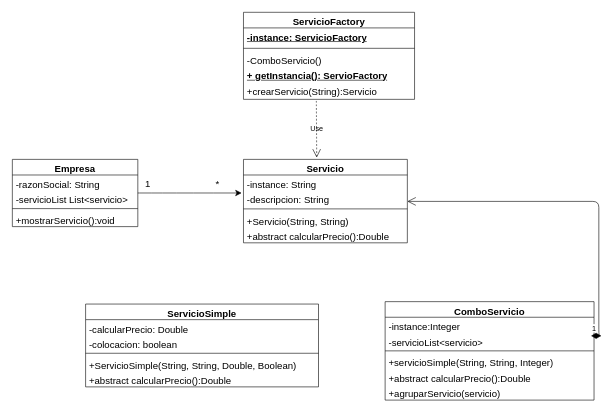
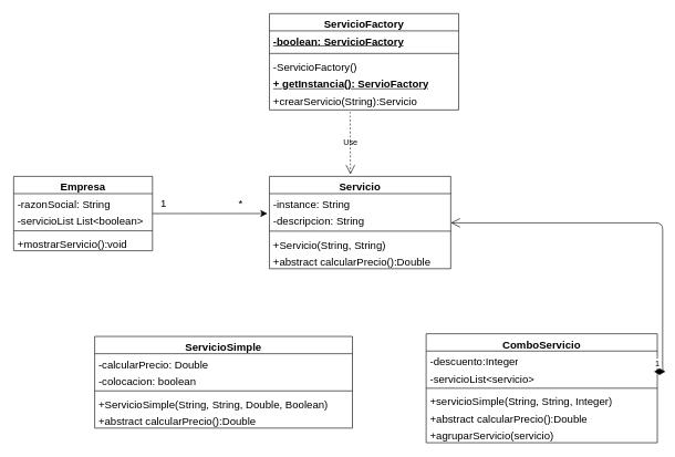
  <mxCell id="0" />
  <mxCell id="1" parent="0" />
  <mxCell id="2" value="ServicioFactory" style="swimlane;fontStyle=1;align=center;verticalAlign=top;childLayout=stackLayout;horizontal=1;startSize=26;horizontalStack=0;resizeParent=1;resizeParentMax=0;resizeLast=0;collapsible=1;marginBottom=0;whiteSpace=wrap;html=1;fontSize=16;labelBackgroundColor=none;" vertex="1" parent="1"><mxGeometry x="405" y="20" width="285" height="145" as="geometry" /></mxCell>
- <mxCell id="3" value="&lt;b&gt;&lt;u&gt;-instance: ServicioFactory&lt;/u&gt;&lt;/b&gt;" style="text;strokeColor=none;fillColor=none;align=left;verticalAlign=top;spacingLeft=4;spacingRight=4;overflow=hidden;rotatable=0;points=[[0,0.5],[1,0.5]];portConstraint=eastwest;whiteSpace=wrap;html=1;fontSize=16;labelBackgroundColor=none;" vertex="1" parent="2"><mxGeometry y="26" width="285" height="30" as="geometry" /></mxCell>
+ <mxCell id="3" value="&lt;b&gt;&lt;u&gt;-boolean: ServicioFactory&lt;/u&gt;&lt;/b&gt;" style="text;strokeColor=none;fillColor=none;align=left;verticalAlign=top;spacingLeft=4;spacingRight=4;overflow=hidden;rotatable=0;points=[[0,0.5],[1,0.5]];portConstraint=eastwest;whiteSpace=wrap;html=1;fontSize=16;labelBackgroundColor=none;" vertex="1" parent="2"><mxGeometry y="26" width="285" height="30" as="geometry" /></mxCell>
  <mxCell id="4" value="" style="line;strokeWidth=1;fillColor=none;align=left;verticalAlign=middle;spacingTop=-1;spacingLeft=3;spacingRight=3;rotatable=0;labelPosition=right;points=[];portConstraint=eastwest;fontSize=16;labelBackgroundColor=none;" vertex="1" parent="2"><mxGeometry y="56" width="285" height="8" as="geometry" /></mxCell>
- <mxCell id="5" value="-ComboServicio()" style="text;strokeColor=none;fillColor=none;align=left;verticalAlign=top;spacingLeft=4;spacingRight=4;overflow=hidden;rotatable=0;points=[[0,0.5],[1,0.5]];portConstraint=eastwest;whiteSpace=wrap;html=1;fontSize=16;labelBackgroundColor=none;" vertex="1" parent="2"><mxGeometry y="64" width="285" height="26" as="geometry" /></mxCell>
+ <mxCell id="5" value="-ServicioFactory()" style="text;strokeColor=none;fillColor=none;align=left;verticalAlign=top;spacingLeft=4;spacingRight=4;overflow=hidden;rotatable=0;points=[[0,0.5],[1,0.5]];portConstraint=eastwest;whiteSpace=wrap;html=1;fontSize=16;labelBackgroundColor=none;" vertex="1" parent="2"><mxGeometry y="64" width="285" height="26" as="geometry" /></mxCell>
  <mxCell id="6" value="&lt;u&gt;&lt;b&gt;+ getInstancia(): ServioFactory&lt;/b&gt;&lt;/u&gt;" style="text;strokeColor=none;fillColor=none;align=left;verticalAlign=top;spacingLeft=4;spacingRight=4;overflow=hidden;rotatable=0;points=[[0,0.5],[1,0.5]];portConstraint=eastwest;whiteSpace=wrap;html=1;fontSize=16;labelBackgroundColor=none;" vertex="1" parent="2"><mxGeometry y="90" width="285" height="26" as="geometry" /></mxCell>
  <mxCell id="7" value="+crearServicio(String):Servicio" style="text;strokeColor=none;fillColor=none;align=left;verticalAlign=top;spacingLeft=4;spacingRight=4;overflow=hidden;rotatable=0;points=[[0,0.5],[1,0.5]];portConstraint=eastwest;whiteSpace=wrap;html=1;fontSize=16;labelBackgroundColor=none;" vertex="1" parent="2"><mxGeometry y="116" width="285" height="29" as="geometry" /></mxCell>
  <mxCell id="8" value="Servicio" style="swimlane;fontStyle=1;align=center;verticalAlign=top;childLayout=stackLayout;horizontal=1;startSize=26;horizontalStack=0;resizeParent=1;resizeParentMax=0;resizeLast=0;collapsible=1;marginBottom=0;whiteSpace=wrap;html=1;fontSize=16;labelBackgroundColor=none;" vertex="1" parent="1"><mxGeometry x="405" y="265" width="273" height="139" as="geometry" /></mxCell>
  <mxCell id="9" value="-instance: String" style="text;strokeColor=none;fillColor=none;align=left;verticalAlign=top;spacingLeft=4;spacingRight=4;overflow=hidden;rotatable=0;points=[[0,0.5],[1,0.5]];portConstraint=eastwest;whiteSpace=wrap;html=1;fontSize=16;labelBackgroundColor=none;" vertex="1" parent="8"><mxGeometry y="26" width="273" height="26" as="geometry" /></mxCell>
  <mxCell id="10" value="-descripcion: String" style="text;strokeColor=none;fillColor=none;align=left;verticalAlign=top;spacingLeft=4;spacingRight=4;overflow=hidden;rotatable=0;points=[[0,0.5],[1,0.5]];portConstraint=eastwest;whiteSpace=wrap;html=1;fontSize=16;labelBackgroundColor=none;" vertex="1" parent="8"><mxGeometry y="52" width="273" height="26" as="geometry" /></mxCell>
  <mxCell id="11" value="" style="line;strokeWidth=1;fillColor=none;align=left;verticalAlign=middle;spacingTop=-1;spacingLeft=3;spacingRight=3;rotatable=0;labelPosition=right;points=[];portConstraint=eastwest;fontSize=16;labelBackgroundColor=none;" vertex="1" parent="8"><mxGeometry y="78" width="273" height="9" as="geometry" /></mxCell>
  <mxCell id="12" value="+Servicio(String, String)" style="text;strokeColor=none;fillColor=none;align=left;verticalAlign=top;spacingLeft=4;spacingRight=4;overflow=hidden;rotatable=0;points=[[0,0.5],[1,0.5]];portConstraint=eastwest;whiteSpace=wrap;html=1;fontSize=16;labelBackgroundColor=none;" vertex="1" parent="8"><mxGeometry y="87" width="273" height="26" as="geometry" /></mxCell>
  <mxCell id="13" value="+abstract calcularPrecio():Double" style="text;strokeColor=none;fillColor=none;align=left;verticalAlign=top;spacingLeft=4;spacingRight=4;overflow=hidden;rotatable=0;points=[[0,0.5],[1,0.5]];portConstraint=eastwest;whiteSpace=wrap;html=1;fontSize=16;labelBackgroundColor=none;" vertex="1" parent="8"><mxGeometry y="113" width="273" height="26" as="geometry" /></mxCell>
  <mxCell id="14" value="Use" style="endArrow=open;endSize=12;dashed=1;html=1;rounded=0;fontSize=12;curved=1;exitX=0.426;exitY=1.092;exitDx=0;exitDy=0;exitPerimeter=0;labelBackgroundColor=none;fontColor=default;" edge="1" parent="1" source="7"><mxGeometry width="160" relative="1" as="geometry"><mxPoint x="473" y="225" as="sourcePoint" /><mxPoint x="527" y="262" as="targetPoint" /></mxGeometry></mxCell>
  <mxCell id="15" style="edgeStyle=none;curved=1;rounded=0;orthogonalLoop=1;jettySize=auto;html=1;fontSize=12;startSize=8;endSize=8;labelBackgroundColor=none;fontColor=default;" edge="1" parent="1" source="16"><mxGeometry relative="1" as="geometry"><mxPoint x="402" y="321" as="targetPoint" /></mxGeometry></mxCell>
  <mxCell id="16" value="Empresa" style="swimlane;fontStyle=1;align=center;verticalAlign=top;childLayout=stackLayout;horizontal=1;startSize=26;horizontalStack=0;resizeParent=1;resizeParentMax=0;resizeLast=0;collapsible=1;marginBottom=0;whiteSpace=wrap;html=1;fontSize=16;labelBackgroundColor=none;" vertex="1" parent="1"><mxGeometry x="20" y="265" width="209" height="112" as="geometry" /></mxCell>
  <mxCell id="17" value="-razonSocial: String" style="text;strokeColor=none;fillColor=none;align=left;verticalAlign=top;spacingLeft=4;spacingRight=4;overflow=hidden;rotatable=0;points=[[0,0.5],[1,0.5]];portConstraint=eastwest;whiteSpace=wrap;html=1;fontSize=16;labelBackgroundColor=none;" vertex="1" parent="16"><mxGeometry y="26" width="209" height="26" as="geometry" /></mxCell>
- <mxCell id="18" value="-servicioList List&amp;lt;servicio&amp;gt;" style="text;strokeColor=none;fillColor=none;align=left;verticalAlign=top;spacingLeft=4;spacingRight=4;overflow=hidden;rotatable=0;points=[[0,0.5],[1,0.5]];portConstraint=eastwest;whiteSpace=wrap;html=1;fontSize=16;labelBackgroundColor=none;" vertex="1" parent="16"><mxGeometry y="52" width="209" height="26" as="geometry" /></mxCell>
+ <mxCell id="18" value="-servicioList List&amp;lt;boolean&amp;gt;" style="text;strokeColor=none;fillColor=none;align=left;verticalAlign=top;spacingLeft=4;spacingRight=4;overflow=hidden;rotatable=0;points=[[0,0.5],[1,0.5]];portConstraint=eastwest;whiteSpace=wrap;html=1;fontSize=16;labelBackgroundColor=none;" vertex="1" parent="16"><mxGeometry y="52" width="209" height="26" as="geometry" /></mxCell>
  <mxCell id="19" value="" style="line;strokeWidth=1;fillColor=none;align=left;verticalAlign=middle;spacingTop=-1;spacingLeft=3;spacingRight=3;rotatable=0;labelPosition=right;points=[];portConstraint=eastwest;fontSize=16;labelBackgroundColor=none;" vertex="1" parent="16"><mxGeometry y="78" width="209" height="8" as="geometry" /></mxCell>
  <mxCell id="20" value="+mostrarServicio():void" style="text;strokeColor=none;fillColor=none;align=left;verticalAlign=top;spacingLeft=4;spacingRight=4;overflow=hidden;rotatable=0;points=[[0,0.5],[1,0.5]];portConstraint=eastwest;whiteSpace=wrap;html=1;fontSize=16;labelBackgroundColor=none;" vertex="1" parent="16"><mxGeometry y="86" width="209" height="26" as="geometry" /></mxCell>
  <mxCell id="21" value="1" style="text;strokeColor=none;fillColor=none;html=1;align=center;verticalAlign=middle;whiteSpace=wrap;rounded=0;fontSize=16;labelBackgroundColor=none;" vertex="1" parent="1"><mxGeometry x="216" y="290" width="60" height="30" as="geometry" /></mxCell>
  <mxCell id="22" value="*" style="text;strokeColor=none;fillColor=none;html=1;align=center;verticalAlign=middle;whiteSpace=wrap;rounded=0;fontSize=16;labelBackgroundColor=none;" vertex="1" parent="1"><mxGeometry x="332" y="290" width="60" height="30" as="geometry" /></mxCell>
  <mxCell id="23" value="ServicioSimple" style="swimlane;fontStyle=1;align=center;verticalAlign=top;childLayout=stackLayout;horizontal=1;startSize=26;horizontalStack=0;resizeParent=1;resizeParentMax=0;resizeLast=0;collapsible=1;marginBottom=0;whiteSpace=wrap;html=1;fontSize=16;labelBackgroundColor=none;" vertex="1" parent="1"><mxGeometry x="142" y="506" width="388" height="138" as="geometry" /></mxCell>
  <mxCell id="24" value="-calcularPrecio: Double" style="text;strokeColor=none;fillColor=none;align=left;verticalAlign=top;spacingLeft=4;spacingRight=4;overflow=hidden;rotatable=0;points=[[0,0.5],[1,0.5]];portConstraint=eastwest;whiteSpace=wrap;html=1;fontSize=16;labelBackgroundColor=none;" vertex="1" parent="23"><mxGeometry y="26" width="388" height="26" as="geometry" /></mxCell>
  <mxCell id="25" value="-colocacion: boolean" style="text;strokeColor=none;fillColor=none;align=left;verticalAlign=top;spacingLeft=4;spacingRight=4;overflow=hidden;rotatable=0;points=[[0,0.5],[1,0.5]];portConstraint=eastwest;whiteSpace=wrap;html=1;fontSize=16;labelBackgroundColor=none;" vertex="1" parent="23"><mxGeometry y="52" width="388" height="26" as="geometry" /></mxCell>
  <mxCell id="26" value="" style="line;strokeWidth=1;fillColor=none;align=left;verticalAlign=middle;spacingTop=-1;spacingLeft=3;spacingRight=3;rotatable=0;labelPosition=right;points=[];portConstraint=eastwest;fontSize=16;labelBackgroundColor=none;" vertex="1" parent="23"><mxGeometry y="78" width="388" height="8" as="geometry" /></mxCell>
  <mxCell id="27" value="+ServicioSimple(String, String, Double, Boolean)" style="text;strokeColor=none;fillColor=none;align=left;verticalAlign=top;spacingLeft=4;spacingRight=4;overflow=hidden;rotatable=0;points=[[0,0.5],[1,0.5]];portConstraint=eastwest;whiteSpace=wrap;html=1;fontSize=16;labelBackgroundColor=none;" vertex="1" parent="23"><mxGeometry y="86" width="388" height="26" as="geometry" /></mxCell>
  <mxCell id="28" value="+abstract calcularPrecio():Double" style="text;strokeColor=none;fillColor=none;align=left;verticalAlign=top;spacingLeft=4;spacingRight=4;overflow=hidden;rotatable=0;points=[[0,0.5],[1,0.5]];portConstraint=eastwest;whiteSpace=wrap;html=1;fontSize=16;labelBackgroundColor=none;" vertex="1" parent="23"><mxGeometry y="112" width="388" height="26" as="geometry" /></mxCell>
  <mxCell id="29" value="ComboServicio" style="swimlane;fontStyle=1;align=center;verticalAlign=top;childLayout=stackLayout;horizontal=1;startSize=26;horizontalStack=0;resizeParent=1;resizeParentMax=0;resizeLast=0;collapsible=1;marginBottom=0;whiteSpace=wrap;html=1;fontSize=16;labelBackgroundColor=none;" vertex="1" parent="1"><mxGeometry x="641" y="502" width="348" height="164" as="geometry" /></mxCell>
- <mxCell id="30" value="-instance:Integer" style="text;strokeColor=none;fillColor=none;align=left;verticalAlign=top;spacingLeft=4;spacingRight=4;overflow=hidden;rotatable=0;points=[[0,0.5],[1,0.5]];portConstraint=eastwest;whiteSpace=wrap;html=1;fontSize=16;labelBackgroundColor=none;" vertex="1" parent="29"><mxGeometry y="26" width="348" height="26" as="geometry" /></mxCell>
+ <mxCell id="30" value="-descuento:Integer" style="text;strokeColor=none;fillColor=none;align=left;verticalAlign=top;spacingLeft=4;spacingRight=4;overflow=hidden;rotatable=0;points=[[0,0.5],[1,0.5]];portConstraint=eastwest;whiteSpace=wrap;html=1;fontSize=16;labelBackgroundColor=none;" vertex="1" parent="29"><mxGeometry y="26" width="348" height="26" as="geometry" /></mxCell>
  <mxCell id="31" value="1" style="endArrow=open;html=1;endSize=12;startArrow=diamondThin;startSize=14;startFill=1;edgeStyle=orthogonalEdgeStyle;align=left;verticalAlign=bottom;rounded=1;fontSize=12;" edge="1" parent="29" target="8"><mxGeometry x="-1" y="3" relative="1" as="geometry"><mxPoint x="343" y="57" as="sourcePoint" /><mxPoint x="356" y="-244" as="targetPoint" /><Array as="points"><mxPoint x="356" y="57" /><mxPoint x="356" y="-167" /></Array></mxGeometry></mxCell>
  <mxCell id="32" value="-servicioList&amp;lt;servicio&amp;gt;" style="text;strokeColor=none;fillColor=none;align=left;verticalAlign=top;spacingLeft=4;spacingRight=4;overflow=hidden;rotatable=0;points=[[0,0.5],[1,0.5]];portConstraint=eastwest;whiteSpace=wrap;html=1;fontSize=16;labelBackgroundColor=none;" vertex="1" parent="29"><mxGeometry y="52" width="348" height="26" as="geometry" /></mxCell>
  <mxCell id="33" value="" style="line;strokeWidth=1;fillColor=none;align=left;verticalAlign=middle;spacingTop=-1;spacingLeft=3;spacingRight=3;rotatable=0;labelPosition=right;points=[];portConstraint=eastwest;fontSize=16;labelBackgroundColor=none;" vertex="1" parent="29"><mxGeometry y="78" width="348" height="8" as="geometry" /></mxCell>
  <mxCell id="34" value="+servicioSimple(String, String, Integer)" style="text;strokeColor=none;fillColor=none;align=left;verticalAlign=top;spacingLeft=4;spacingRight=4;overflow=hidden;rotatable=0;points=[[0,0.5],[1,0.5]];portConstraint=eastwest;whiteSpace=wrap;html=1;fontSize=16;labelBackgroundColor=none;" vertex="1" parent="29"><mxGeometry y="86" width="348" height="26" as="geometry" /></mxCell>
  <mxCell id="35" value="+abstract calcularPrecio():Double" style="text;strokeColor=none;fillColor=none;align=left;verticalAlign=top;spacingLeft=4;spacingRight=4;overflow=hidden;rotatable=0;points=[[0,0.5],[1,0.5]];portConstraint=eastwest;whiteSpace=wrap;html=1;fontSize=16;labelBackgroundColor=none;" vertex="1" parent="29"><mxGeometry y="112" width="348" height="26" as="geometry" /></mxCell>
  <mxCell id="36" value="+agruparServicio(servicio)" style="text;strokeColor=none;fillColor=none;align=left;verticalAlign=top;spacingLeft=4;spacingRight=4;overflow=hidden;rotatable=0;points=[[0,0.5],[1,0.5]];portConstraint=eastwest;whiteSpace=wrap;html=1;fontSize=16;labelBackgroundColor=none;" vertex="1" parent="29"><mxGeometry y="138" width="348" height="26" as="geometry" /></mxCell>
